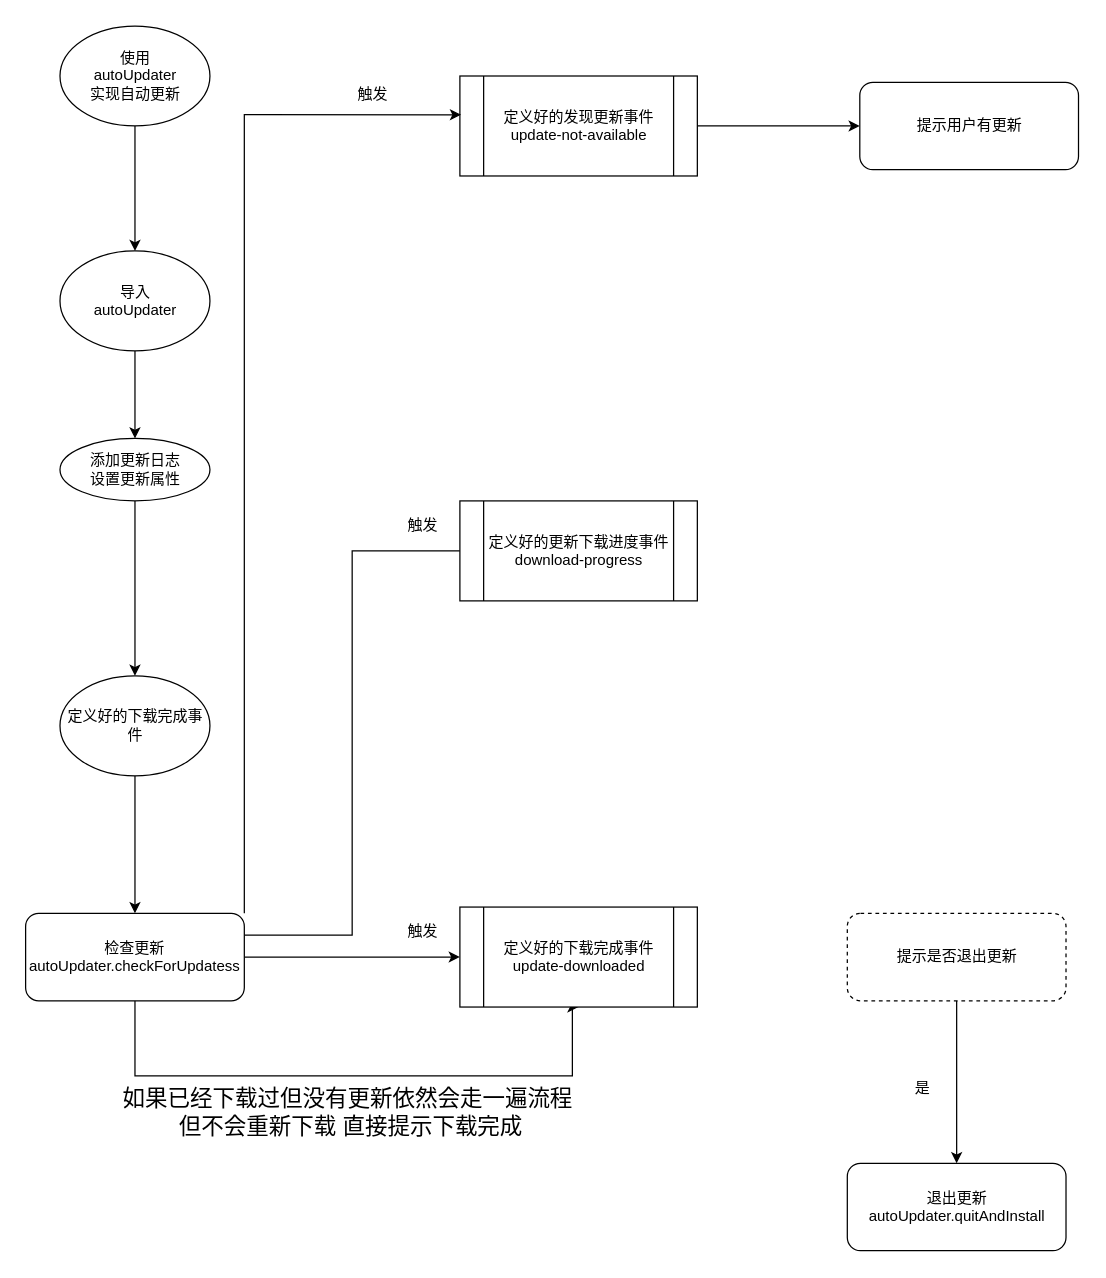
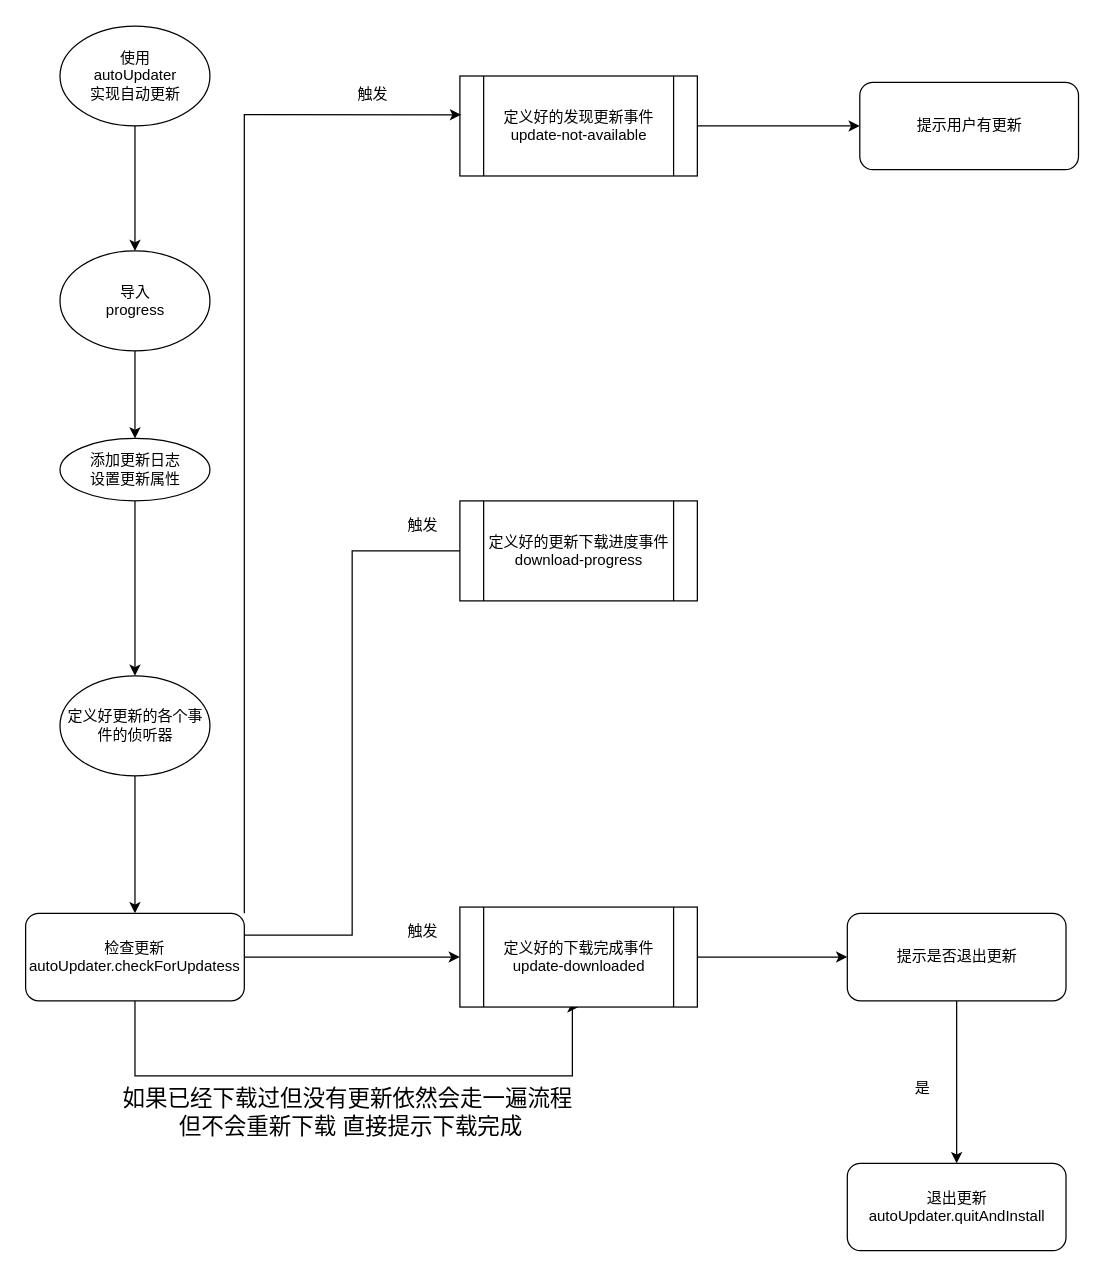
  <mxCell id="0" />
  <mxCell id="1" parent="0" />
  <mxCell id="2" style="edgeStyle=orthogonalEdgeStyle;rounded=0;orthogonalLoop=1;jettySize=auto;html=1;exitX=0.5;exitY=1;exitDx=0;exitDy=0;entryX=0.5;entryY=0;entryDx=0;entryDy=0;" edge="1" parent="1" source="3" target="14"><mxGeometry relative="1" as="geometry" /></mxCell>
- <mxCell id="3" value="定义好的下载完成事件" style="ellipse;whiteSpace=wrap;html=1;rounded=0;" vertex="1" parent="1"><mxGeometry x="47.5" y="540" width="120" height="80" as="geometry" /></mxCell>
+ <mxCell id="3" value="定义好更新的各个事件的侦听器" style="ellipse;whiteSpace=wrap;html=1;rounded=0;" vertex="1" parent="1"><mxGeometry x="47.5" y="540" width="120" height="80" as="geometry" /></mxCell>
  <mxCell id="4" style="edgeStyle=orthogonalEdgeStyle;rounded=0;orthogonalLoop=1;jettySize=auto;html=1;exitX=0.5;exitY=1;exitDx=0;exitDy=0;" edge="1" parent="1" source="5" target="7"><mxGeometry relative="1" as="geometry" /></mxCell>
  <mxCell id="5" value="使用&lt;div&gt;autoUpdater&lt;/div&gt;&lt;div&gt;实现自动更新&lt;/div&gt;" style="ellipse;whiteSpace=wrap;html=1;rounded=0;" vertex="1" parent="1"><mxGeometry x="47.5" y="20" width="120" height="80" as="geometry" /></mxCell>
  <mxCell id="6" style="edgeStyle=orthogonalEdgeStyle;rounded=0;orthogonalLoop=1;jettySize=auto;html=1;exitX=0.5;exitY=1;exitDx=0;exitDy=0;entryX=0.5;entryY=0;entryDx=0;entryDy=0;" edge="1" parent="1" source="7" target="18"><mxGeometry relative="1" as="geometry" /></mxCell>
- <mxCell id="7" value="&lt;span&gt;导入&lt;/span&gt;&lt;br&gt;&lt;span&gt;autoUpdater&lt;/span&gt;" style="ellipse;whiteSpace=wrap;html=1;" vertex="1" parent="1"><mxGeometry x="47.5" y="200" width="120" height="80" as="geometry" /></mxCell>
+ <mxCell id="7" value="&lt;span&gt;导入&lt;/span&gt;&lt;br&gt;&lt;span&gt;progress&lt;/span&gt;" style="ellipse;whiteSpace=wrap;html=1;" vertex="1" parent="1"><mxGeometry x="47.5" y="200" width="120" height="80" as="geometry" /></mxCell>
  <mxCell id="8" style="edgeStyle=orthogonalEdgeStyle;rounded=0;orthogonalLoop=1;jettySize=auto;html=1;exitX=1;exitY=0.5;exitDx=0;exitDy=0;entryX=0;entryY=0.5;entryDx=0;entryDy=0;" edge="1" parent="1" source="9" target="16"><mxGeometry relative="1" as="geometry" /></mxCell>
  <mxCell id="9" value="定义好的发现更新事件&lt;br&gt;update-not-available" style="shape=process;whiteSpace=wrap;html=1;backgroundOutline=1;rounded=0;" vertex="1" parent="1"><mxGeometry x="367.5" y="60" width="190" height="80" as="geometry" /></mxCell>
  <mxCell id="10" style="edgeStyle=orthogonalEdgeStyle;rounded=0;orthogonalLoop=1;jettySize=auto;html=1;exitX=1;exitY=0;exitDx=0;exitDy=0;entryX=0.005;entryY=0.388;entryDx=0;entryDy=0;entryPerimeter=0;" edge="1" parent="1" source="14" target="9"><mxGeometry relative="1" as="geometry" /></mxCell>
  <mxCell id="11" style="edgeStyle=orthogonalEdgeStyle;rounded=0;orthogonalLoop=1;jettySize=auto;html=1;exitX=1;exitY=0.25;exitDx=0;exitDy=0;entryX=0;entryY=0.5;entryDx=0;entryDy=0;endArrow=none;" edge="1" parent="1" source="14" target="19"><mxGeometry relative="1" as="geometry" /></mxCell>
  <mxCell id="12" style="edgeStyle=orthogonalEdgeStyle;rounded=0;orthogonalLoop=1;jettySize=auto;html=1;exitX=1;exitY=0.5;exitDx=0;exitDy=0;entryX=0;entryY=0.5;entryDx=0;entryDy=0;" edge="1" parent="1" source="14" target="21"><mxGeometry relative="1" as="geometry" /></mxCell>
  <mxCell id="13" style="edgeStyle=orthogonalEdgeStyle;rounded=0;orthogonalLoop=1;jettySize=auto;html=1;exitX=0.5;exitY=1;exitDx=0;exitDy=0;entryX=0.5;entryY=1;entryDx=0;entryDy=0;" edge="1" parent="1" source="14" target="21"><mxGeometry relative="1" as="geometry"><mxPoint x="497.5" y="820" as="targetPoint" /><Array as="points"><mxPoint x="107.5" y="860" /><mxPoint x="457.5" y="860" /><mxPoint x="457.5" y="805" /></Array></mxGeometry></mxCell>
  <mxCell id="14" value="检查更新&lt;br&gt;autoUpdater.checkForUpdatess" style="rounded=1;whiteSpace=wrap;html=1;" vertex="1" parent="1"><mxGeometry x="20" y="730" width="175" height="70" as="geometry" /></mxCell>
  <mxCell id="15" value="触发" style="text;html=1;strokeColor=none;fillColor=none;align=center;verticalAlign=middle;whiteSpace=wrap;rounded=0;" vertex="1" parent="1"><mxGeometry x="277.5" y="60" width="40" height="30" as="geometry" /></mxCell>
  <mxCell id="16" value="提示用户有更新" style="rounded=1;whiteSpace=wrap;html=1;" vertex="1" parent="1"><mxGeometry x="687.5" y="65" width="175" height="70" as="geometry" /></mxCell>
  <mxCell id="17" style="edgeStyle=orthogonalEdgeStyle;rounded=0;orthogonalLoop=1;jettySize=auto;html=1;" edge="1" parent="1" source="18" target="3"><mxGeometry relative="1" as="geometry" /></mxCell>
  <mxCell id="18" value="添加更新日志&lt;br&gt;设置更新属性" style="ellipse;whiteSpace=wrap;html=1;rounded=0;" vertex="1" parent="1"><mxGeometry x="47.5" y="350" width="120" height="50" as="geometry" /></mxCell>
  <mxCell id="19" value="定义好的更新下载进度事件&lt;br&gt;download-progress" style="shape=process;whiteSpace=wrap;html=1;backgroundOutline=1;rounded=0;" vertex="1" parent="1"><mxGeometry x="367.5" y="400" width="190" height="80" as="geometry" /></mxCell>
+ <mxCell id="20" style="edgeStyle=orthogonalEdgeStyle;rounded=0;orthogonalLoop=1;jettySize=auto;html=1;" edge="1" parent="1" source="21" target="23"><mxGeometry relative="1" as="geometry" /></mxCell>
  <mxCell id="21" value="定义好的下载完成事件&lt;br&gt;update-downloaded" style="shape=process;whiteSpace=wrap;html=1;backgroundOutline=1;rounded=0;" vertex="1" parent="1"><mxGeometry x="367.5" y="725" width="190" height="80" as="geometry" /></mxCell>
  <mxCell id="22" style="edgeStyle=orthogonalEdgeStyle;rounded=0;orthogonalLoop=1;jettySize=auto;html=1;" edge="1" parent="1" source="23"><mxGeometry relative="1" as="geometry"><mxPoint x="765" y="930" as="targetPoint" /></mxGeometry></mxCell>
- <mxCell id="23" value="提示是否退出更新" style="rounded=1;whiteSpace=wrap;html=1;dashed=1;" vertex="1" parent="1"><mxGeometry x="677.5" y="730" width="175" height="70" as="geometry" /></mxCell>
+ <mxCell id="23" value="提示是否退出更新" style="rounded=1;whiteSpace=wrap;html=1;" vertex="1" parent="1"><mxGeometry x="677.5" y="730" width="175" height="70" as="geometry" /></mxCell>
  <mxCell id="24" value="退出更新&lt;br&gt;autoUpdater.quitAndInstall" style="rounded=1;whiteSpace=wrap;html=1;" vertex="1" parent="1"><mxGeometry x="677.5" y="930" width="175" height="70" as="geometry" /></mxCell>
  <mxCell id="25" value="触发" style="text;html=1;strokeColor=none;fillColor=none;align=center;verticalAlign=middle;whiteSpace=wrap;rounded=0;" vertex="1" parent="1"><mxGeometry x="317.5" y="405" width="40" height="30" as="geometry" /></mxCell>
  <mxCell id="26" value="触发" style="text;html=1;strokeColor=none;fillColor=none;align=center;verticalAlign=middle;whiteSpace=wrap;rounded=0;" vertex="1" parent="1"><mxGeometry x="317.5" y="730" width="40" height="30" as="geometry" /></mxCell>
  <mxCell id="27" value="是" style="text;html=1;strokeColor=none;fillColor=none;align=center;verticalAlign=middle;whiteSpace=wrap;rounded=0;" vertex="1" parent="1"><mxGeometry x="717.5" y="860" width="40" height="20" as="geometry" /></mxCell>
  <mxCell id="28" value="&lt;font style=&quot;font-size: 18px&quot;&gt;如果已经下载过但没有更新依然会走一遍流程&lt;br&gt;&amp;nbsp;但不会重新下载 直接提示下载完成&lt;/font&gt;" style="text;html=1;strokeColor=none;fillColor=none;align=center;verticalAlign=middle;whiteSpace=wrap;rounded=0;" vertex="1" parent="1"><mxGeometry x="27.5" y="880" width="500" height="20" as="geometry" /></mxCell>
